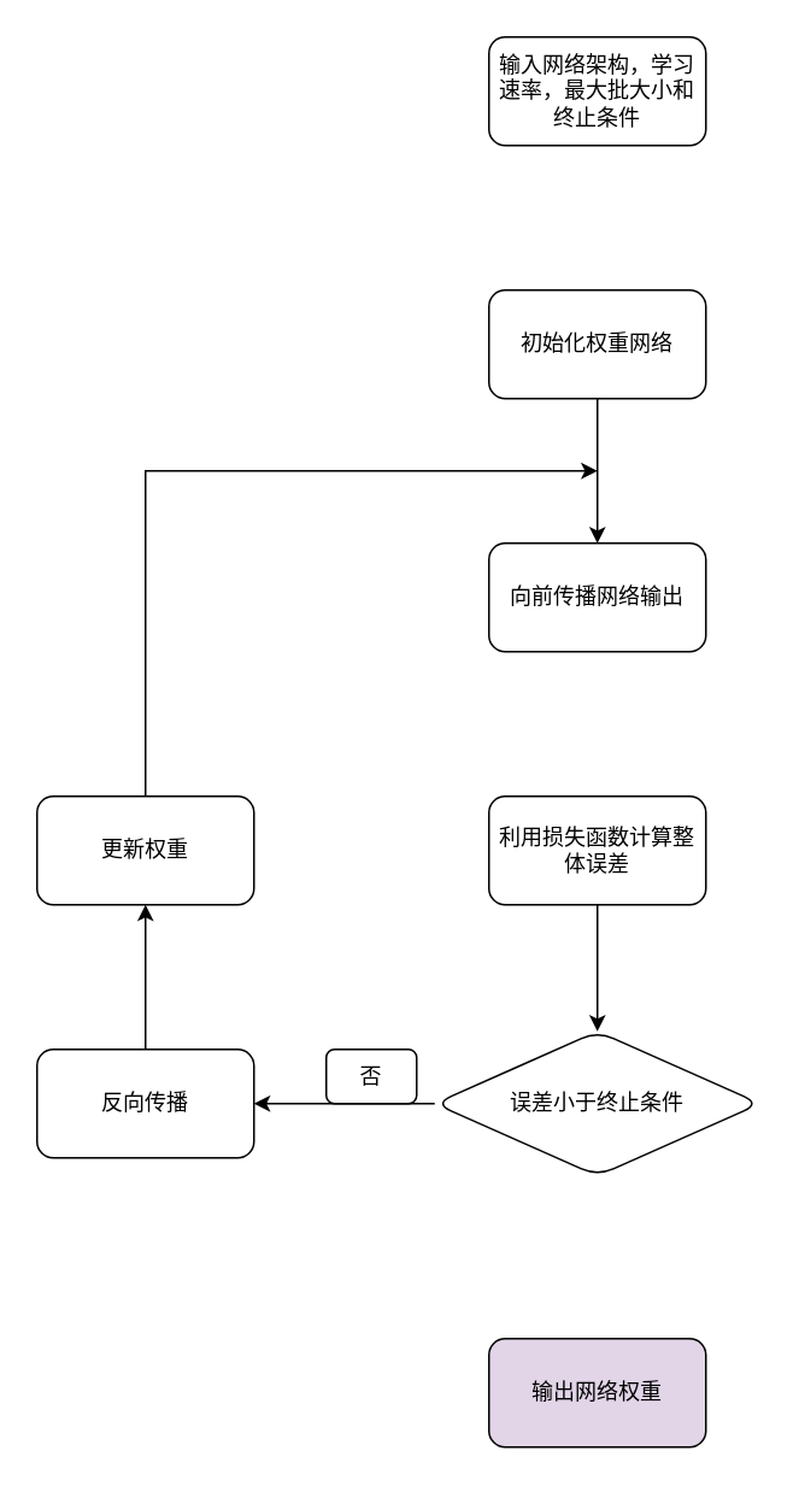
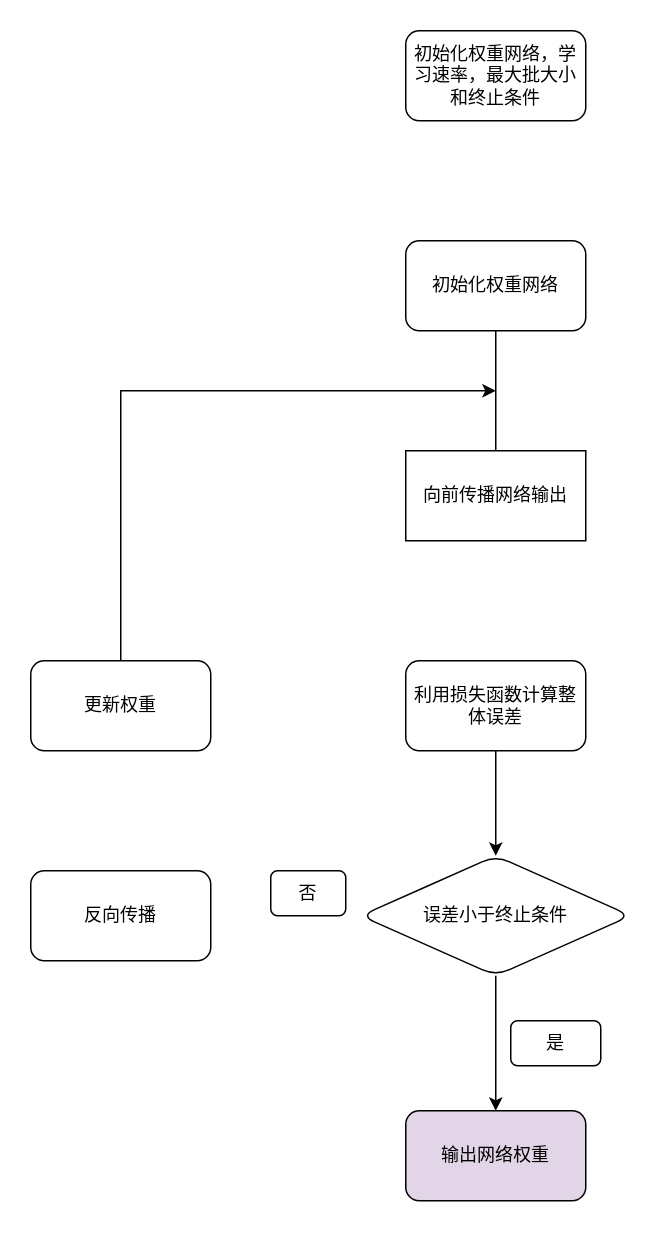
  <mxCell id="0" />
  <mxCell id="1" parent="0" />
- <mxCell id="2" value="输入网络架构，学习速率，最大批大小和终止条件" style="rounded=1;whiteSpace=wrap;html=1;" vertex="1" parent="1"><mxGeometry x="270" y="20" width="120" height="60" as="geometry" /></mxCell>
- <mxCell id="3" value="" style="edgeStyle=orthogonalEdgeStyle;rounded=0;orthogonalLoop=1;jettySize=auto;html=1;" edge="1" parent="1" source="4" target="5"><mxGeometry relative="1" as="geometry" /></mxCell>
+ <mxCell id="2" value="初始化权重网络，学习速率，最大批大小和终止条件" style="rounded=1;whiteSpace=wrap;html=1;" vertex="1" parent="1"><mxGeometry x="270" y="20" width="120" height="60" as="geometry" /></mxCell>
+ <mxCell id="3" value="" style="edgeStyle=orthogonalEdgeStyle;rounded=0;orthogonalLoop=1;jettySize=auto;html=1;endArrow=none;" edge="1" parent="1" source="4" target="5"><mxGeometry relative="1" as="geometry" /></mxCell>
  <mxCell id="4" value="初始化权重网络" style="whiteSpace=wrap;html=1;rounded=1;" vertex="1" parent="1"><mxGeometry x="270" y="160" width="120" height="60" as="geometry" /></mxCell>
- <mxCell id="5" value="向前传播网络输出" style="whiteSpace=wrap;html=1;rounded=1;" vertex="1" parent="1"><mxGeometry x="270" y="300" width="120" height="60" as="geometry" /></mxCell>
+ <mxCell id="5" value="向前传播网络输出" style="whiteSpace=wrap;html=1;rounded=0;" vertex="1" parent="1"><mxGeometry x="270" y="300" width="120" height="60" as="geometry" /></mxCell>
  <mxCell id="6" value="" style="edgeStyle=orthogonalEdgeStyle;rounded=0;orthogonalLoop=1;jettySize=auto;html=1;" edge="1" parent="1" source="7" target="10"><mxGeometry relative="1" as="geometry" /></mxCell>
  <mxCell id="7" value="利用损失函数计算整体误差" style="whiteSpace=wrap;html=1;rounded=1;" vertex="1" parent="1"><mxGeometry x="270" y="440" width="120" height="60" as="geometry" /></mxCell>
- <mxCell id="8" value="" style="edgeStyle=orthogonalEdgeStyle;rounded=0;orthogonalLoop=1;jettySize=auto;html=1;" edge="1" parent="1" source="10" target="12"><mxGeometry relative="1" as="geometry" /></mxCell>
+ <mxCell id="9" value="" style="edgeStyle=orthogonalEdgeStyle;rounded=0;orthogonalLoop=1;jettySize=auto;html=1;" edge="1" parent="1" source="10" target="15"><mxGeometry relative="1" as="geometry" /></mxCell>
  <mxCell id="10" value="误差小于终止条件" style="rhombus;whiteSpace=wrap;html=1;rounded=1;" vertex="1" parent="1"><mxGeometry x="240" y="570" width="180" height="80" as="geometry" /></mxCell>
- <mxCell id="11" value="" style="edgeStyle=orthogonalEdgeStyle;rounded=0;orthogonalLoop=1;jettySize=auto;html=1;" edge="1" parent="1" source="12" target="13"><mxGeometry relative="1" as="geometry" /></mxCell>
  <mxCell id="12" value="反向传播" style="whiteSpace=wrap;html=1;rounded=1;" vertex="1" parent="1"><mxGeometry x="20" y="580" width="120" height="60" as="geometry" /></mxCell>
  <mxCell id="13" value="更新权重" style="whiteSpace=wrap;html=1;rounded=1;" vertex="1" parent="1"><mxGeometry x="20" y="440" width="120" height="60" as="geometry" /></mxCell>
  <mxCell id="14" value="" style="endArrow=classic;html=1;rounded=0;exitX=0.5;exitY=0;exitDx=0;exitDy=0;" edge="1" parent="1" source="13"><mxGeometry width="50" height="50" relative="1" as="geometry"><mxPoint x="280" y="470" as="sourcePoint" /><mxPoint x="330" y="260" as="targetPoint" /><Array as="points"><mxPoint x="80" y="260" /></Array></mxGeometry></mxCell>
  <mxCell id="15" value="输出网络权重" style="whiteSpace=wrap;html=1;rounded=1;fillColor=#e1d5e7;" vertex="1" parent="1"><mxGeometry x="270" y="740" width="120" height="60" as="geometry" /></mxCell>
  <mxCell id="16" value="否" style="rounded=1;whiteSpace=wrap;html=1;" vertex="1" parent="1"><mxGeometry x="180" y="580" width="50" height="30" as="geometry" /></mxCell>
+ <mxCell id="17" value="是" style="rounded=1;whiteSpace=wrap;html=1;" vertex="1" parent="1"><mxGeometry x="340" y="680" width="60" height="30" as="geometry" /></mxCell>
